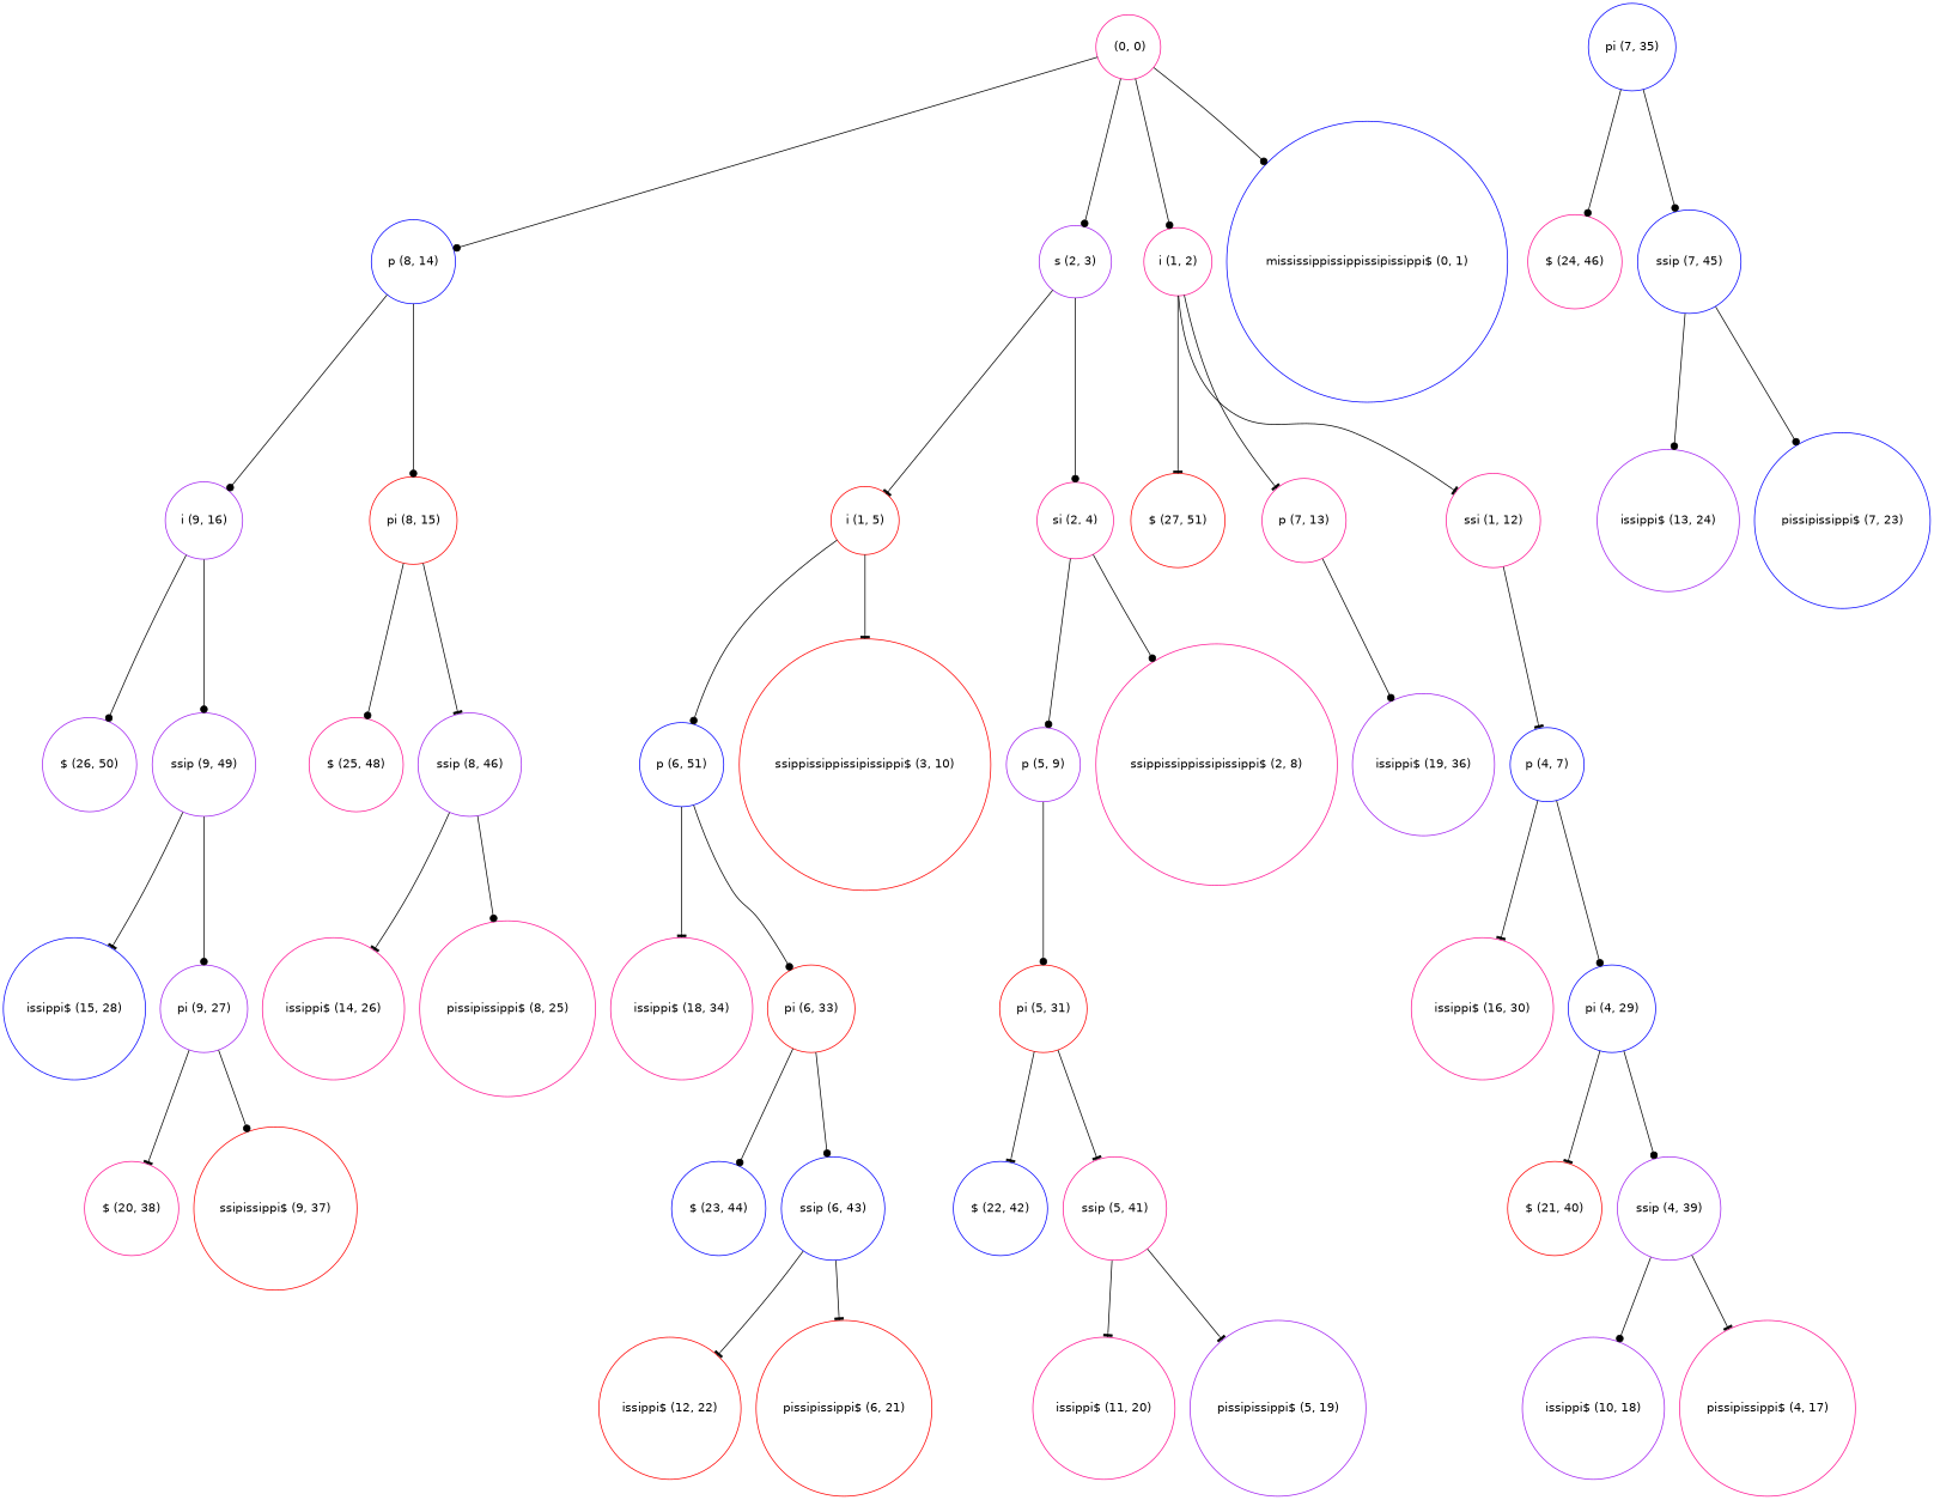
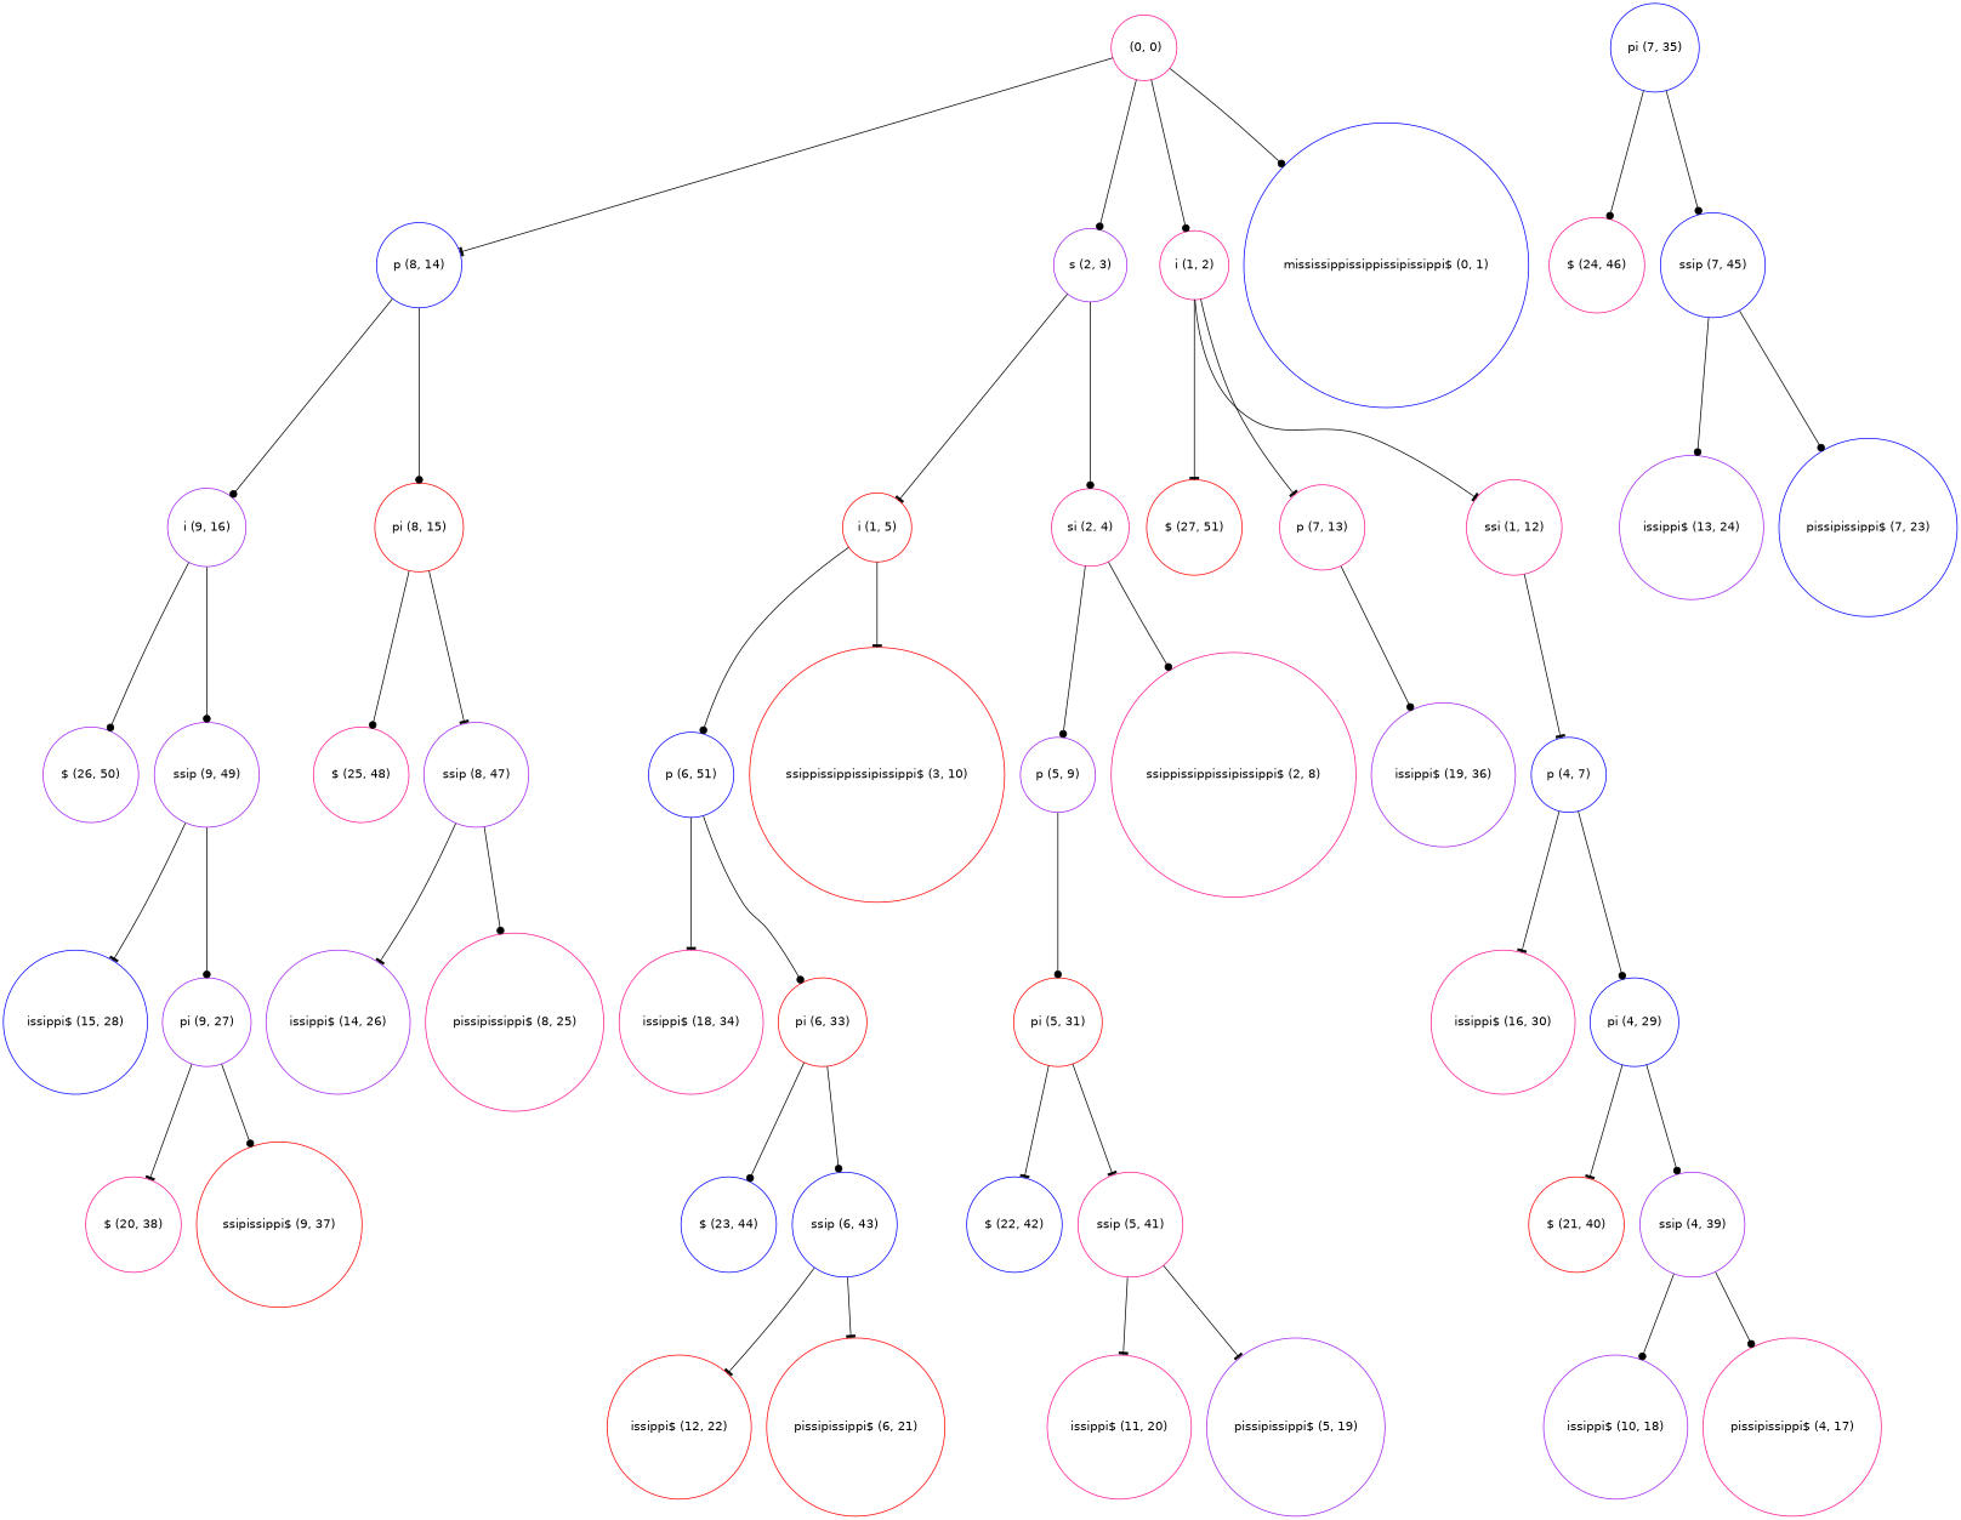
  digraph {
    fontname="DejaVu Sans"
    node [color=deeppink fontname="DejaVu Sans" shape=circle]
    edge [arrowhead=dot fontname="DejaVu Sans"]
    n1 [label=" (0, 0)"]
    n2 [color=blue label="p (8, 14)"]
    n3 [color=purple label="s (2, 3)"]
    n4 [label="i (1, 2)"]
    n5 [color=blue label="mississippissippissipissippi$ (0, 1)"]
    n6 [color=purple label="i (9, 16)"]
    n7 [color=red label="pi (8, 15)"]
    n8 [color=red label="i (1, 5)"]
    n9 [label="si (2, 4)"]
    n10 [color=red label="$ (27, 51)"]
    n11 [label="p (7, 13)"]
    n12 [label="ssi (1, 12)"]
    n13 [color=purple label="$ (26, 50)"]
    n14 [color=purple label="ssip (9, 49)"]
    n15 [label="$ (25, 48)"]
-   n16 [color=purple label="ssip (8, 46)"]
+   n16 [color=purple label="ssip (8, 47)"]
    n17 [color=blue label="issippi$ (15, 28)"]
    n18 [color=purple label="pi (9, 27)"]
    n19 [label="$ (20, 38)"]
    n20 [color=red label="ssipissippi$ (9, 37)"]
-   n21 [label="issippi$ (14, 26)"]
+   n21 [color=purple label="issippi$ (14, 26)"]
    n22 [label="pissipissippi$ (8, 25)"]
    n23 [color=blue label="p (6, 51)"]
    n24 [color=red label="ssippissippissipissippi$ (3, 10)"]
    n25 [color=purple label="p (5, 9)"]
    n26 [label="ssippissippissipissippi$ (2, 8)"]
    n27 [label="issippi$ (18, 34)"]
    n28 [color=red label="pi (6, 33)"]
    n29 [color=blue label="$ (23, 44)"]
    n30 [color=blue label="ssip (6, 43)"]
    n31 [color=red label="issippi$ (12, 22)"]
    n32 [color=red label="pissipissippi$ (6, 21)"]
    n33 [color=red label="pi (5, 31)"]
    n34 [color=blue label="$ (22, 42)"]
    n35 [label="ssip (5, 41)"]
    n36 [label="issippi$ (11, 20)"]
    n37 [color=purple label="pissipissippi$ (5, 19)"]
    n38 [color=purple label="issippi$ (19, 36)"]
    n39 [color=blue label="p (4, 7)"]
    n40 [color=blue label="pi (7, 35)"]
    n41 [label="$ (24, 46)"]
    n42 [color=blue label="ssip (7, 45)"]
    n43 [color=purple label="issippi$ (13, 24)"]
    n44 [color=blue label="pissipissippi$ (7, 23)"]
    n45 [label="issippi$ (16, 30)"]
    n46 [color=blue label="pi (4, 29)"]
    n47 [color=red label="$ (21, 40)"]
    n48 [color=purple label="ssip (4, 39)"]
    n49 [color=purple label="issippi$ (10, 18)"]
    n50 [label="pissipissippi$ (4, 17)"]
-   n1 -> n2
+   n1 -> n2 [arrowhead=tee]
    n1 -> n3
    n1 -> n4
    n1 -> n5
    n2 -> n6
    n2 -> n7
    n3 -> n8 [arrowhead=tee]
    n3 -> n9
    n4 -> n10 [arrowhead=tee]
    n4 -> n11 [arrowhead=tee]
    n4 -> n12 [arrowhead=tee]
    n6 -> n13
    n6 -> n14
    n7 -> n15
    n7 -> n16 [arrowhead=tee]
    n8 -> n23
    n8 -> n24 [arrowhead=tee]
    n9 -> n25
    n9 -> n26
    n11 -> n38
    n12 -> n39 [arrowhead=tee]
    n14 -> n17 [arrowhead=tee]
    n14 -> n18
    n16 -> n21 [arrowhead=tee]
    n16 -> n22
    n18 -> n19 [arrowhead=tee]
    n18 -> n20
    n23 -> n27 [arrowhead=tee]
    n23 -> n28
    n25 -> n33
    n28 -> n29
    n28 -> n30
    n30 -> n31 [arrowhead=tee]
    n30 -> n32 [arrowhead=tee]
    n33 -> n34 [arrowhead=tee]
    n33 -> n35 [arrowhead=tee]
    n35 -> n36 [arrowhead=tee]
    n35 -> n37 [arrowhead=tee]
    n39 -> n45 [arrowhead=tee]
    n39 -> n46
    n40 -> n41
    n40 -> n42
    n42 -> n43
    n42 -> n44
    n46 -> n47 [arrowhead=tee]
    n46 -> n48
    n48 -> n49
-   n48 -> n50 [arrowhead=tee]
+   n48 -> n50
  }
